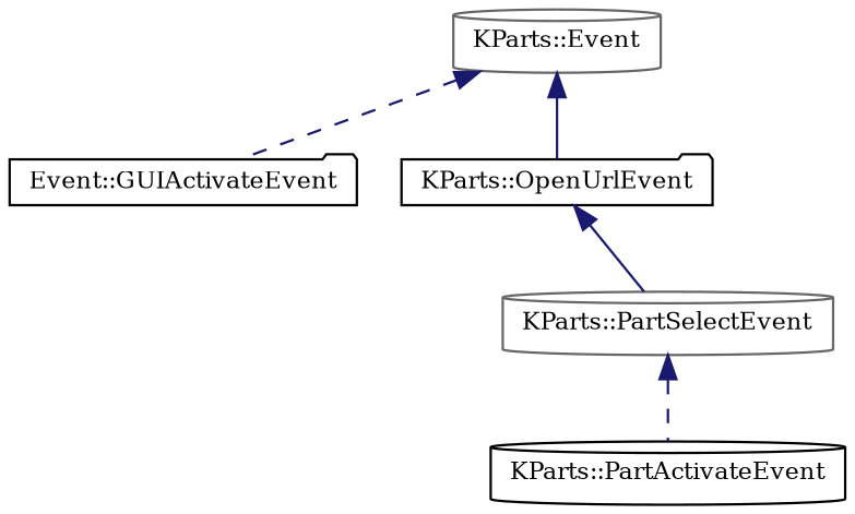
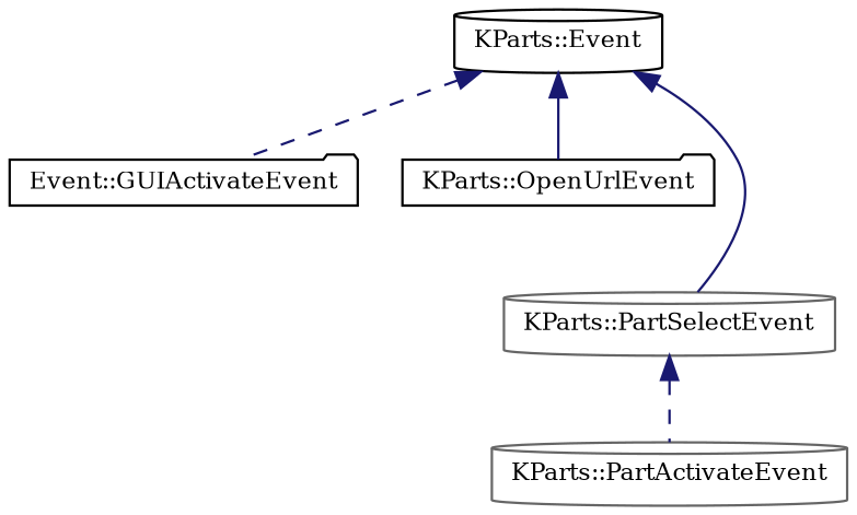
  digraph {
    fontname="DejaVu Serif"
    rankdir=TB
    node [color=black fillcolor=white fontname="DejaVu Serif" fontsize=10 shape=cylinder style=filled]
    edge [color=midnightblue dir=back fontname="DejaVu Serif" fontsize=10 labelfontname=Helvetica labelfontsize=10 style=dashed]
-   n1 [color=gray40 height=0.2 label="KParts::Event" width=0.4]
+   n1 [height=0.2 label="KParts::Event" width=0.4]
    n2 [height=0.2 label="Event::GUIActivateEvent" shape=folder width=0.4]
    n3 [height=0.2 label="KParts::OpenUrlEvent" shape=folder width=0.4]
    n4 [color=gray40 height=0.2 label="KParts::PartSelectEvent" width=0.4]
-   n5 [height=0.2 label="KParts::PartActivateEvent" width=0.4]
+   n5 [color=gray40 height=0.2 label="KParts::PartActivateEvent" width=0.4]
    n1 -> n2
    n1 -> n3 [style=solid]
-   n3 -> n4 [style=solid]
+   n1 -> n4 [style=solid]
    n4 -> n5
  }
